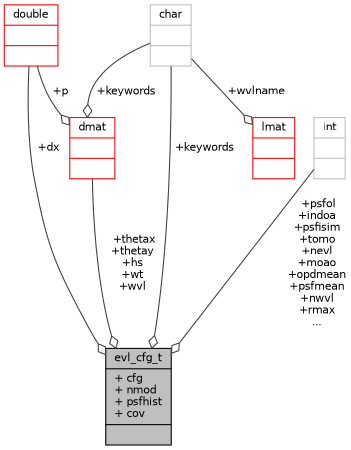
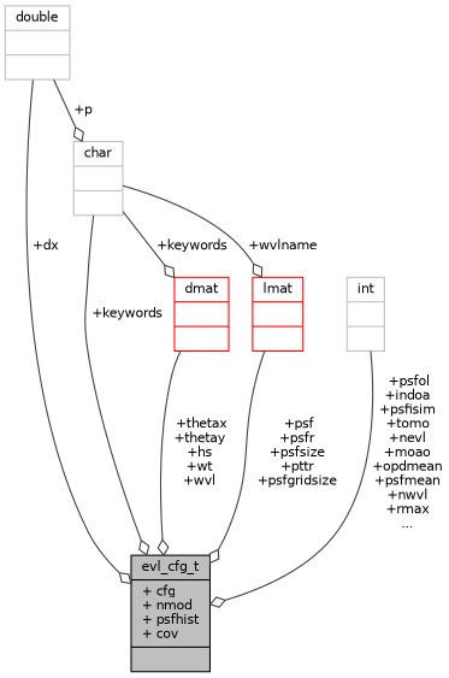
  digraph {
    node [color=grey75 fontname=Helvetica fontsize=10 shape=record]
    edge [arrowhead=odiamond color=grey25 fontname=Helvetica fontsize=10 labelfontname=Helvetica labelfontsize=10 style=solid]
    n1 [color=black fillcolor=grey75 fontcolor=black height=0.2 label="{evl_cfg_t\n|+ cfg\l+ nmod\l+ psfhist\l+ cov\l|}" style=filled width=0.4]
-   n2 [color=red height=0.2 label="{double\n||}" width=0.4]
+   n2 [height=0.2 label="{double\n||}" width=0.4]
    n3 [color=red height=0.2 label="{dmat\n||}" width=0.4]
    n4 [color=red height=0.2 label="{lmat\n||}" width=0.4]
    n5 [height=0.2 label="{char\n||}" width=0.4]
    n6 [height=0.2 label="{int\n||}" width=0.4]
    n2 -> n1 [label=" +dx"]
-   n2 -> n3 [label=" +p"]
+   n2 -> n5 [label=" +p"]
    n3 -> n1 [label=" +thetax\n+thetay\n+hs\n+wt\n+wvl"]
+   n4 -> n1 [label=" +psf\n+psfr\n+psfsize\n+pttr\n+psfgridsize"]
    n5 -> n1 [label=" +keywords"]
    n5 -> n3 [label=" +keywords"]
    n5 -> n4 [label=" +wvlname"]
    n6 -> n1 [label=" +psfol\n+indoa\n+psfisim\n+tomo\n+nevl\n+moao\n+opdmean\n+psfmean\n+nwvl\n+rmax\n..."]
  }
